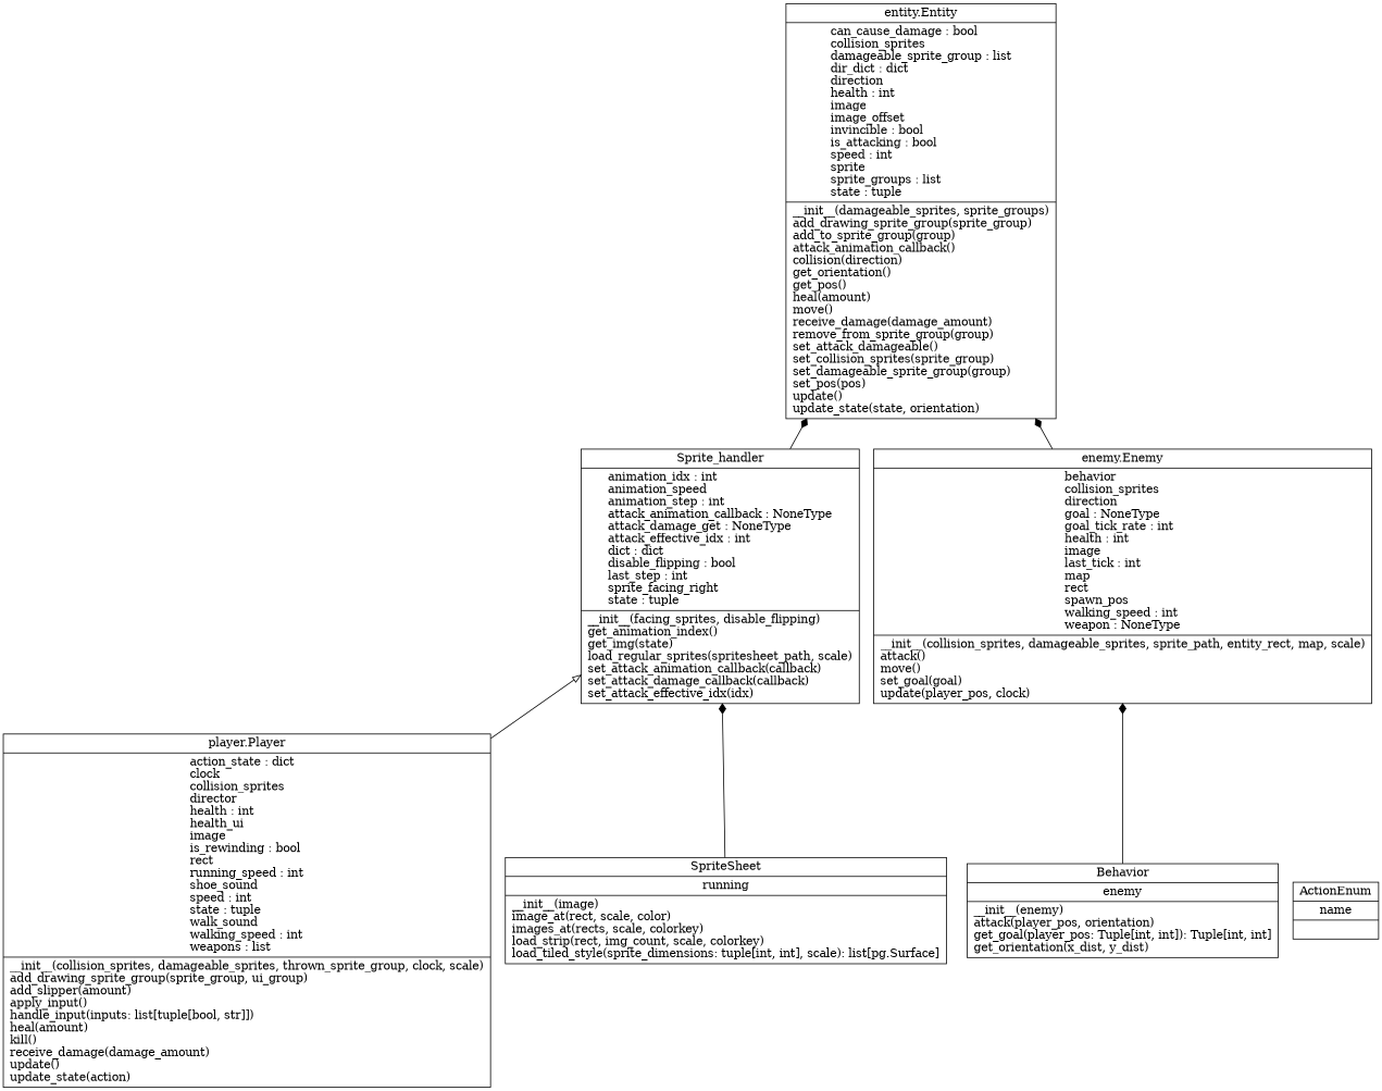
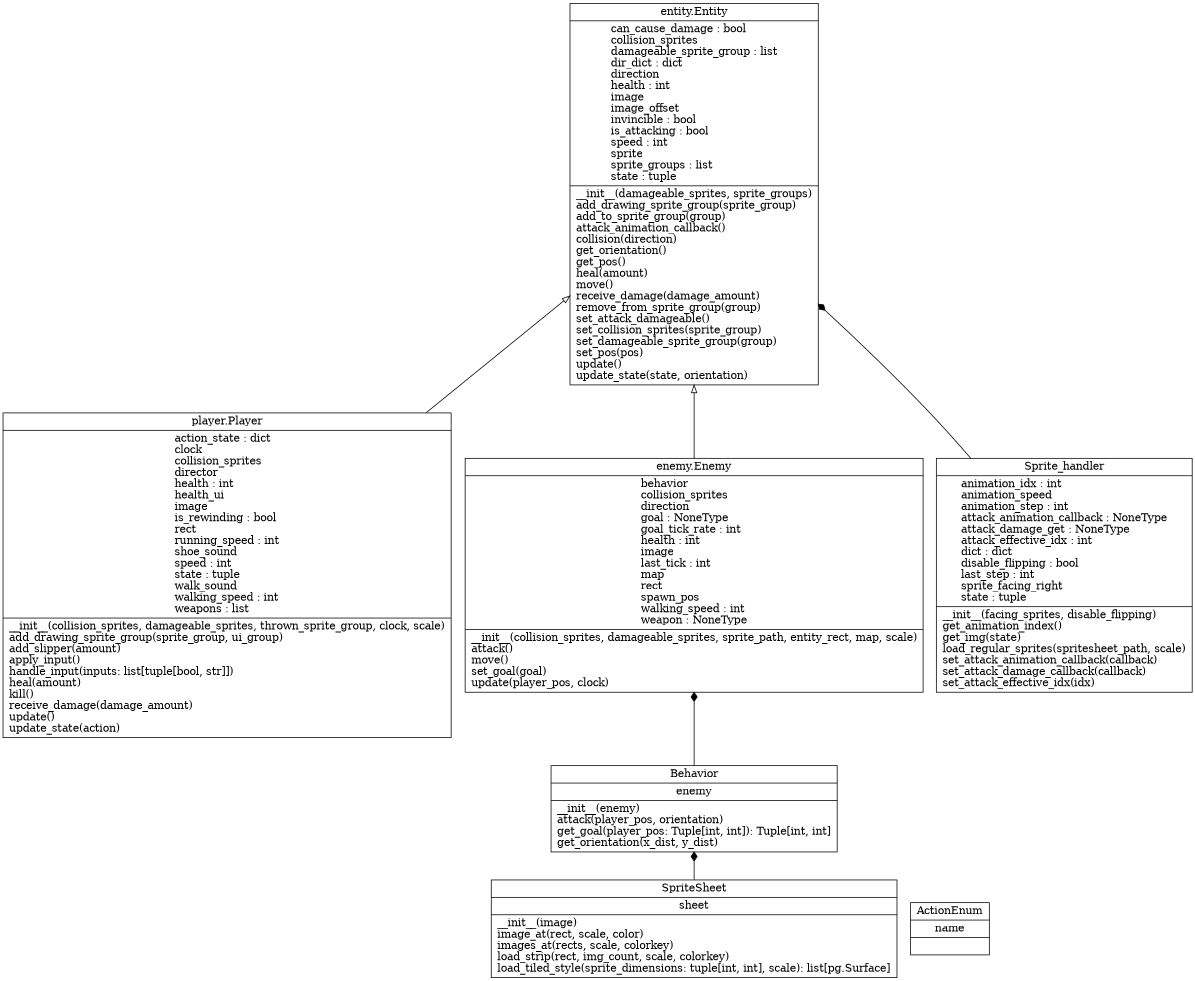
  digraph {
    rankdir=BT
    node [color=black fontcolor=black shape=record style=solid]
    edge [arrowhead=diamond]
    n1 [label=<{player.Player|action_state : dict<br ALIGN="LEFT"/>clock<br ALIGN="LEFT"/>collision_sprites<br ALIGN="LEFT"/>director<br ALIGN="LEFT"/>health : int<br ALIGN="LEFT"/>health_ui<br ALIGN="LEFT"/>image<br ALIGN="LEFT"/>is_rewinding : bool<br ALIGN="LEFT"/>rect<br ALIGN="LEFT"/>running_speed : int<br ALIGN="LEFT"/>shoe_sound<br ALIGN="LEFT"/>speed : int<br ALIGN="LEFT"/>state : tuple<br ALIGN="LEFT"/>walk_sound<br ALIGN="LEFT"/>walking_speed : int<br ALIGN="LEFT"/>weapons : list<br ALIGN="LEFT"/>|__init__(collision_sprites, damageable_sprites, thrown_sprite_group, clock, scale)<br ALIGN="LEFT"/>add_drawing_sprite_group(sprite_group, ui_group)<br ALIGN="LEFT"/>add_slipper(amount)<br ALIGN="LEFT"/>apply_input()<br ALIGN="LEFT"/>handle_input(inputs: list[tuple[bool, str]])<br ALIGN="LEFT"/>heal(amount)<br ALIGN="LEFT"/>kill()<br ALIGN="LEFT"/>receive_damage(damage_amount)<br ALIGN="LEFT"/>update()<br ALIGN="LEFT"/>update_state(action)<br ALIGN="LEFT"/>}>]
    n2 [label=<{entity.Entity|can_cause_damage : bool<br ALIGN="LEFT"/>collision_sprites<br ALIGN="LEFT"/>damageable_sprite_group : list<br ALIGN="LEFT"/>dir_dict : dict<br ALIGN="LEFT"/>direction<br ALIGN="LEFT"/>health : int<br ALIGN="LEFT"/>image<br ALIGN="LEFT"/>image_offset<br ALIGN="LEFT"/>invincible : bool<br ALIGN="LEFT"/>is_attacking : bool<br ALIGN="LEFT"/>speed : int<br ALIGN="LEFT"/>sprite<br ALIGN="LEFT"/>sprite_groups : list<br ALIGN="LEFT"/>state : tuple<br ALIGN="LEFT"/>|__init__(damageable_sprites, sprite_groups)<br ALIGN="LEFT"/>add_drawing_sprite_group(sprite_group)<br ALIGN="LEFT"/>add_to_sprite_group(group)<br ALIGN="LEFT"/>attack_animation_callback()<br ALIGN="LEFT"/>collision(direction)<br ALIGN="LEFT"/>get_orientation()<br ALIGN="LEFT"/>get_pos()<br ALIGN="LEFT"/>heal(amount)<br ALIGN="LEFT"/>move()<br ALIGN="LEFT"/>receive_damage(damage_amount)<br ALIGN="LEFT"/>remove_from_sprite_group(group)<br ALIGN="LEFT"/>set_attack_damageable()<br ALIGN="LEFT"/>set_collision_sprites(sprite_group)<br ALIGN="LEFT"/>set_damageable_sprite_group(group)<br ALIGN="LEFT"/>set_pos(pos)<br ALIGN="LEFT"/>update()<br ALIGN="LEFT"/>update_state(state, orientation)<br ALIGN="LEFT"/>}>]
    n3 [label=<{enemy.Enemy|behavior<br ALIGN="LEFT"/>collision_sprites<br ALIGN="LEFT"/>direction<br ALIGN="LEFT"/>goal : NoneType<br ALIGN="LEFT"/>goal_tick_rate : int<br ALIGN="LEFT"/>health : int<br ALIGN="LEFT"/>image<br ALIGN="LEFT"/>last_tick : int<br ALIGN="LEFT"/>map<br ALIGN="LEFT"/>rect<br ALIGN="LEFT"/>spawn_pos<br ALIGN="LEFT"/>walking_speed : int<br ALIGN="LEFT"/>weapon : NoneType<br ALIGN="LEFT"/>|__init__(collision_sprites, damageable_sprites, sprite_path, entity_rect, map, scale)<br ALIGN="LEFT"/>attack()<br ALIGN="LEFT"/>move()<br ALIGN="LEFT"/>set_goal(goal)<br ALIGN="LEFT"/>update(player_pos, clock)<br ALIGN="LEFT"/>}>]
    n4 [label=<{Behavior|enemy<br ALIGN="LEFT"/>|__init__(enemy)<br ALIGN="LEFT"/>attack(player_pos, orientation)<br ALIGN="LEFT"/>get_goal(player_pos: Tuple[int, int]): Tuple[int, int]<br ALIGN="LEFT"/>get_orientation(x_dist, y_dist)<br ALIGN="LEFT"/>}>]
    n5 [label=<{ActionEnum|name<br ALIGN="LEFT"/>|}>]
-   n6 [label=<{SpriteSheet|running<br ALIGN="LEFT"/>|__init__(image)<br ALIGN="LEFT"/>image_at(rect, scale, color)<br ALIGN="LEFT"/>images_at(rects, scale, colorkey)<br ALIGN="LEFT"/>load_strip(rect, img_count, scale, colorkey)<br ALIGN="LEFT"/>load_tiled_style(sprite_dimensions: tuple[int, int], scale): list[pg.Surface]<br ALIGN="LEFT"/>}>]
+   n6 [label=<{SpriteSheet|sheet<br ALIGN="LEFT"/>|__init__(image)<br ALIGN="LEFT"/>image_at(rect, scale, color)<br ALIGN="LEFT"/>images_at(rects, scale, colorkey)<br ALIGN="LEFT"/>load_strip(rect, img_count, scale, colorkey)<br ALIGN="LEFT"/>load_tiled_style(sprite_dimensions: tuple[int, int], scale): list[pg.Surface]<br ALIGN="LEFT"/>}>]
    n7 [label=<{Sprite_handler|animation_idx : int<br ALIGN="LEFT"/>animation_speed<br ALIGN="LEFT"/>animation_step : int<br ALIGN="LEFT"/>attack_animation_callback : NoneType<br ALIGN="LEFT"/>attack_damage_get : NoneType<br ALIGN="LEFT"/>attack_effective_idx : int<br ALIGN="LEFT"/>dict : dict<br ALIGN="LEFT"/>disable_flipping : bool<br ALIGN="LEFT"/>last_step : int<br ALIGN="LEFT"/>sprite_facing_right<br ALIGN="LEFT"/>state : tuple<br ALIGN="LEFT"/>|__init__(facing_sprites, disable_flipping)<br ALIGN="LEFT"/>get_animation_index()<br ALIGN="LEFT"/>get_img(state)<br ALIGN="LEFT"/>load_regular_sprites(spritesheet_path, scale)<br ALIGN="LEFT"/>set_attack_animation_callback(callback)<br ALIGN="LEFT"/>set_attack_damage_callback(callback)<br ALIGN="LEFT"/>set_attack_effective_idx(idx)<br ALIGN="LEFT"/>}>]
-   n1 -> n7 [arrowhead=empty]
-   n3 -> n2
+   n1 -> n2 [arrowhead=empty]
+   n3 -> n2 [arrowhead=empty]
    n4 -> n3
-   n6 -> n7
+   n6 -> n4
    n7 -> n2
  }
